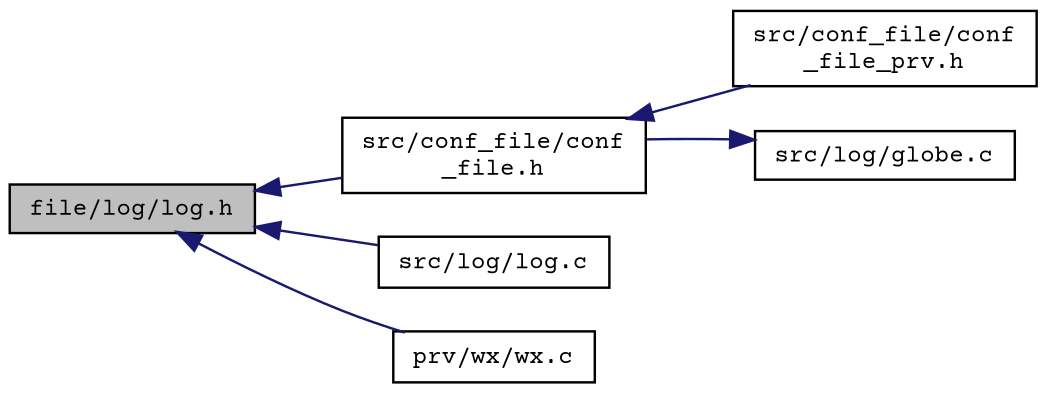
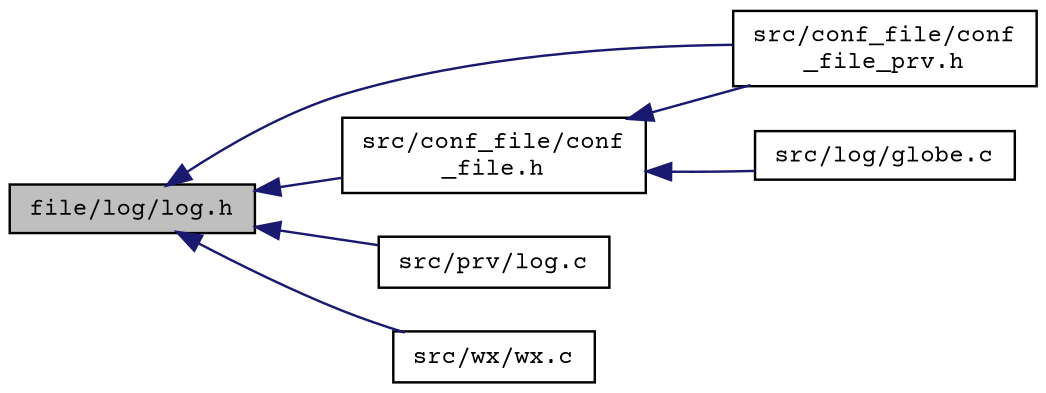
  digraph {
    fontname="Courier Prime"
    rankdir=LR
    node [color=black fillcolor=white fontname="Courier Prime" fontsize=10 shape=record style=filled]
    edge [color=midnightblue dir=back fontname="Courier Prime" fontsize=10 labelfontname=Helvetica labelfontsize=10 style=solid]
    n1 [fillcolor=grey75 fontcolor=black height=0.2 label="file/log/log.h" width=0.4]
    n2 [height=0.2 label="src/conf_file/conf\l_file.h" width=0.4]
    n3 [height=0.2 label="src/conf_file/conf\l_file_prv.h" width=0.4]
-   n4 [height=0.2 label="src/log/log.c" width=0.4]
-   n5 [height=0.2 label="prv/wx/wx.c" width=0.4]
+   n4 [height=0.2 label="src/prv/log.c" width=0.4]
+   n5 [height=0.2 label="src/wx/wx.c" width=0.4]
    n6 [height=0.2 label="src/log/globe.c" width=0.4]
    n1 -> n2
+   n1 -> n3
    n1 -> n4
    n1 -> n5
    n2 -> n3
-   n6 -> n2
+   n2 -> n6
  }
